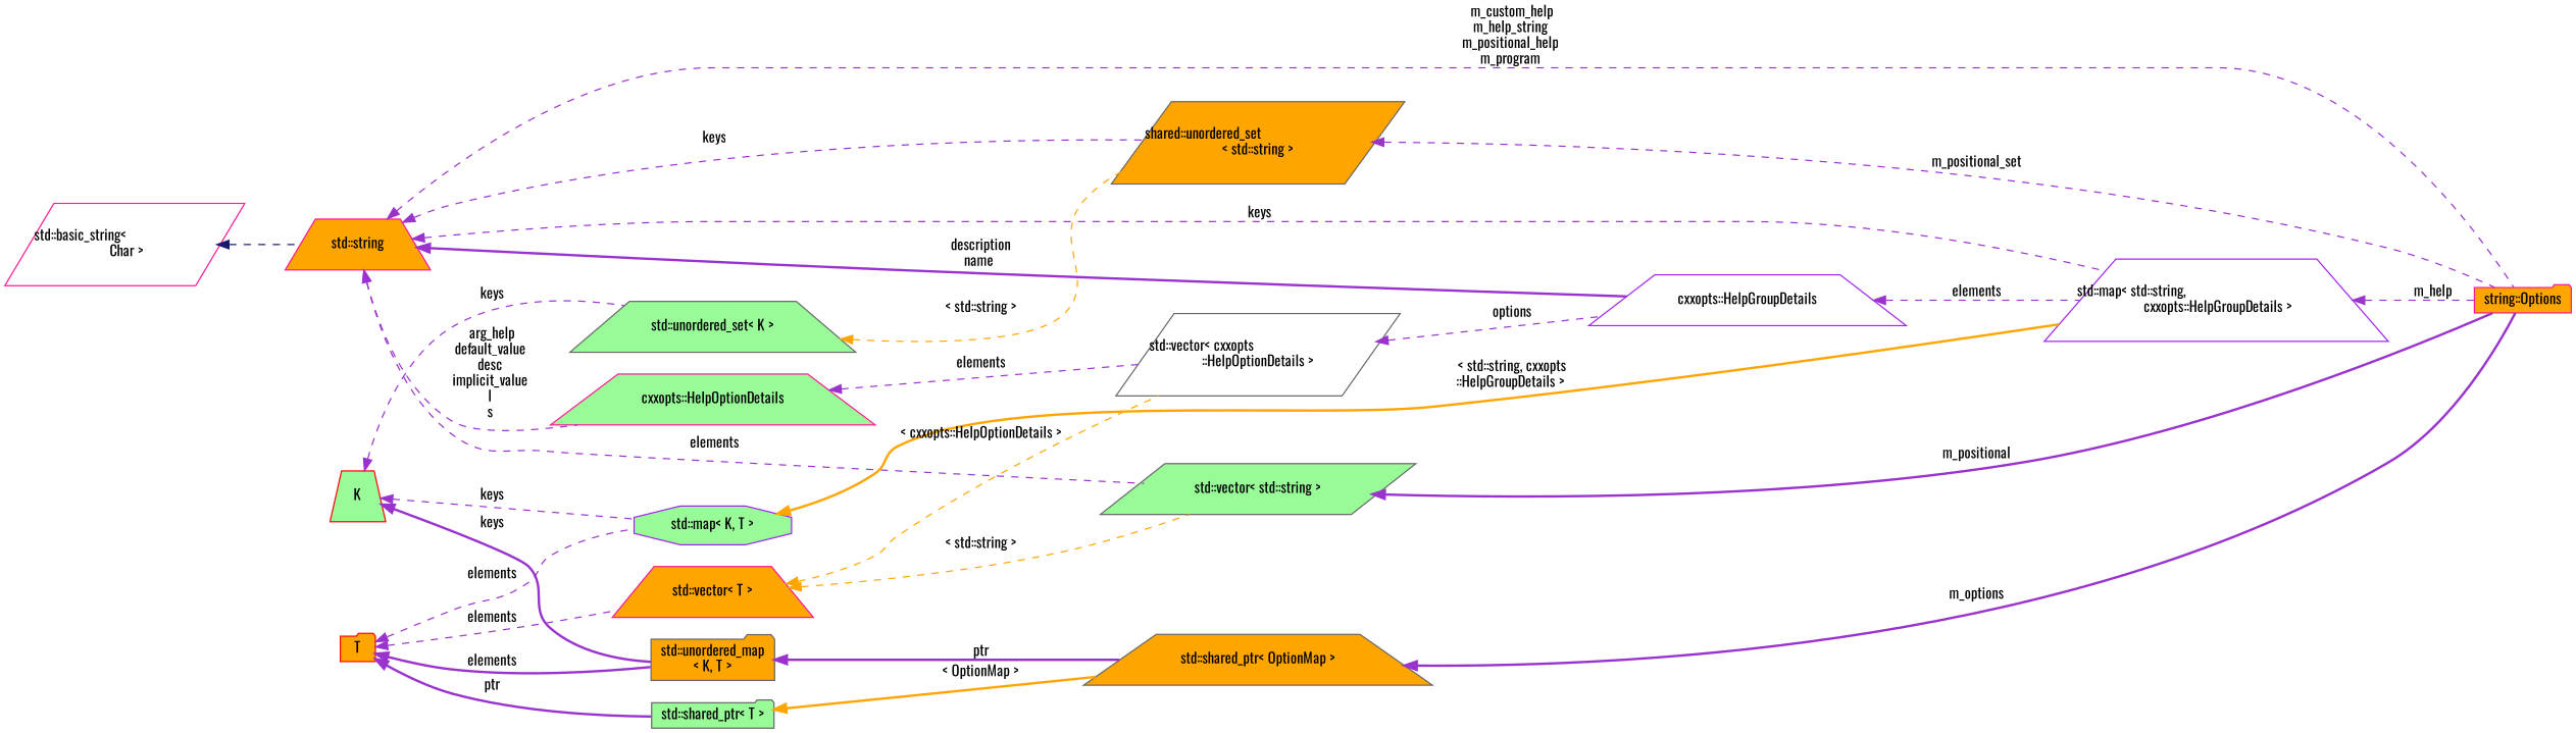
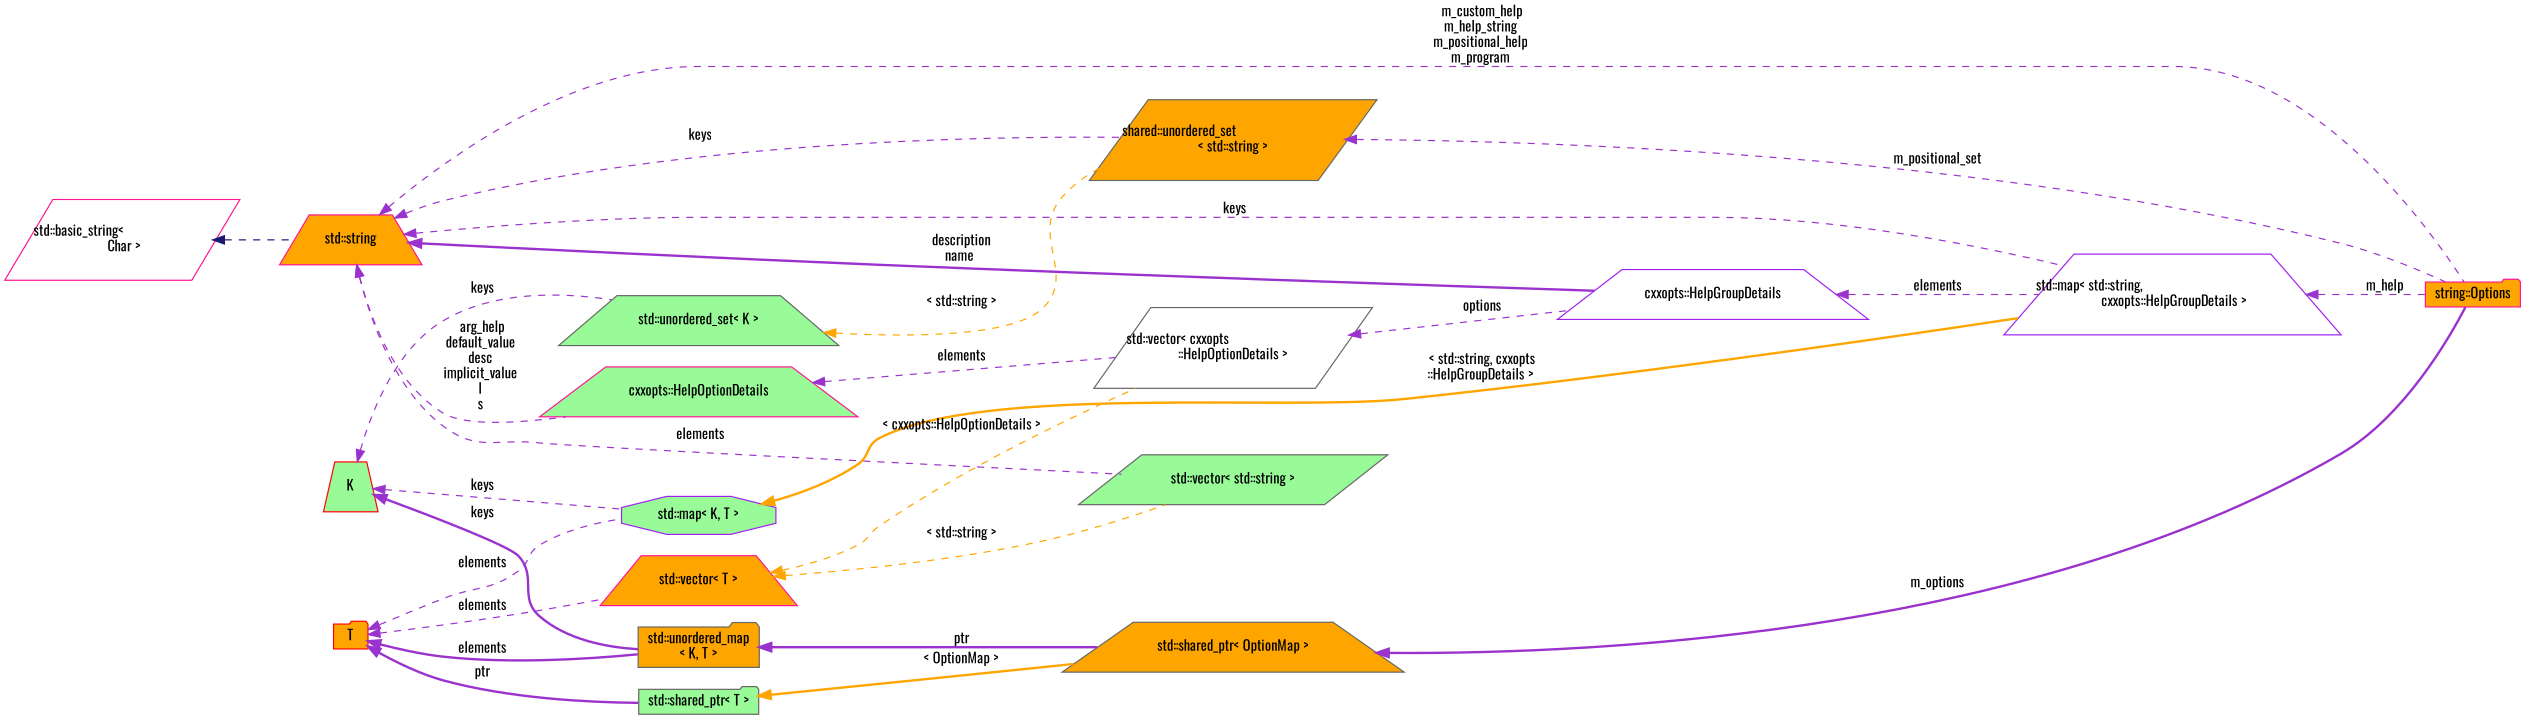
  digraph {
    fontname=Oswald
    rankdir=LR
    node [color=gray40 fillcolor=orange fontname=Oswald fontsize=12 shape=trapezium style=filled]
    edge [color=darkorchid3 dir=back fontname=Oswald fontsize=12 labelfontname=Helvetica labelfontsize=12 style=dashed]
    n1 [color=deeppink fontcolor=black height=0.2 label="string::Options" shape=folder width=0.4]
    n2 [color=deeppink height=0.2 label="std::string" width=0.4]
    n3 [fillcolor=palegreen height=0.2 label="std::vector\< std::string \>" shape=parallelogram width=0.4]
    n4 [height=0.2 label="shared::unordered_set\l\< std::string \>" shape=parallelogram width=0.4]
    n5 [color=purple fillcolor=white height=0.2 label="std::map\< std::string,\l cxxopts::HelpGroupDetails \>" width=0.4]
    n6 [color=purple fillcolor=white height=0.2 label="cxxopts::HelpGroupDetails" width=0.4]
    n7 [color=deeppink fillcolor=palegreen height=0.2 label="cxxopts::HelpOptionDetails" width=0.4]
    n8 [fillcolor=white height=0.2 label="std::vector\< cxxopts\l::HelpOptionDetails \>" shape=parallelogram width=0.4]
    n9 [color=deeppink fillcolor=white height=0.2 label="std::basic_string\<\l Char \>" shape=parallelogram width=0.4]
    n10 [height=0.2 label="std::shared_ptr\< OptionMap \>" width=0.4]
    n11 [height=0.2 label="std::unordered_map\l\< K, T \>" shape=folder width=0.4]
    n12 [color=red fillcolor=palegreen height=0.2 label=K width=0.4]
    n13 [fillcolor=palegreen height=0.2 label="std::unordered_set\< K \>" width=0.4]
    n14 [color=purple fillcolor=palegreen height=0.2 label="std::map\< K, T \>" shape=octagon width=0.4]
    n15 [color=red height=0.2 label=T shape=folder width=0.4]
    n16 [fillcolor=palegreen height=0.2 label="std::shared_ptr\< T \>" shape=folder width=0.4]
    n17 [color=deeppink height=0.2 label="std::vector\< T \>" width=0.4]
    n2 -> n1 [label=" m_custom_help\nm_help_string\nm_positional_help\nm_program"]
    n2 -> n3 [label=" elements"]
    n2 -> n4 [label=" keys"]
    n2 -> n5 [label=" keys"]
    n2 -> n6 [label=" description\nname" style=bold]
    n2 -> n7 [label=" arg_help\ndefault_value\ndesc\nimplicit_value\nl\ns"]
-   n3 -> n1 [label=" m_positional" style=bold]
    n4 -> n1 [label=" m_positional_set"]
    n5 -> n1 [label=" m_help"]
    n6 -> n5 [label=" elements"]
    n7 -> n8 [label=" elements"]
    n8 -> n6 [label=" options"]
    n9 -> n2 [color=midnightblue]
    n10 -> n1 [label=" m_options" style=bold]
    n11 -> n10 [label=" ptr" style=bold]
    n12 -> n11 [label=" keys" style=bold]
    n12 -> n13 [label=" keys"]
    n12 -> n14 [label=" keys"]
    n13 -> n4 [color=orange label=" \< std::string \>"]
    n14 -> n5 [color=orange label=" \< std::string, cxxopts\l::HelpGroupDetails \>" style=bold]
    n15 -> n11 [label=" elements" style=bold]
    n15 -> n14 [label=" elements"]
    n15 -> n16 [label=" ptr" style=bold]
    n15 -> n17 [label=" elements"]
    n16 -> n10 [color=orange label=" \< OptionMap \>" style=bold]
    n17 -> n3 [color=orange label=" \< std::string \>"]
    n17 -> n8 [color=orange label=" \< cxxopts::HelpOptionDetails \>"]
  }
